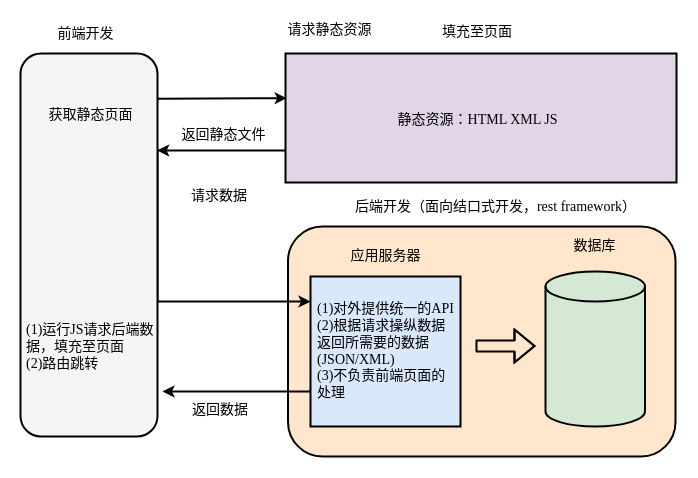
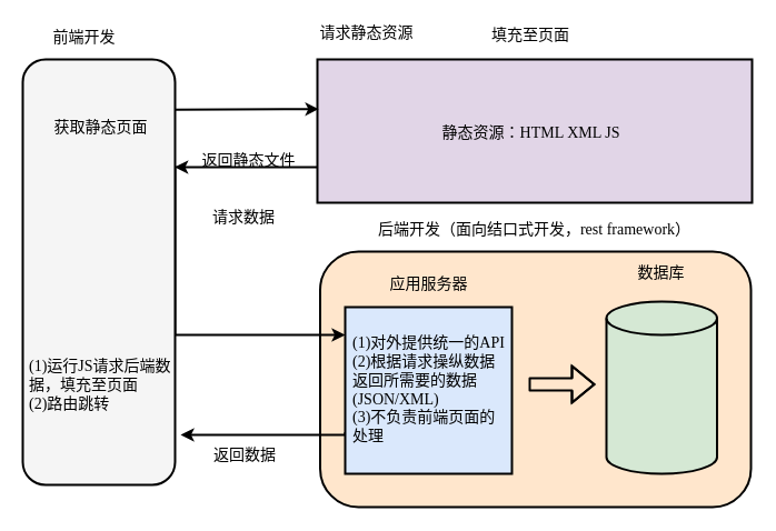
  <mxCell id="0" />
  <mxCell id="1" parent="0" />
  <mxCell id="2" value="" style="rounded=1;whiteSpace=wrap;html=1;strokeWidth=2;fontSize=14;fillColor=#ffe6cc;fontFamily=Lucida Console;" vertex="1" parent="1"><mxGeometry x="287.5" y="226" width="387.5" height="230" as="geometry" /></mxCell>
  <mxCell id="3" style="edgeStyle=orthogonalEdgeStyle;rounded=0;orthogonalLoop=1;jettySize=auto;html=1;exitX=1;exitY=0.25;exitDx=0;exitDy=0;entryX=0;entryY=0.167;entryDx=0;entryDy=0;entryPerimeter=0;strokeWidth=2;fontSize=14;fontFamily=Lucida Console;" edge="1" parent="1" source="4" target="7"><mxGeometry relative="1" as="geometry"><Array as="points"><mxPoint x="155" y="301" /><mxPoint x="155" y="301" /></Array></mxGeometry></mxCell>
  <mxCell id="4" value="" style="rounded=1;whiteSpace=wrap;html=1;strokeWidth=2;fillColor=#f5f5f5;fontColor=#333333;fontFamily=Lucida Console;" vertex="1" parent="1"><mxGeometry x="20" y="53" width="137" height="383" as="geometry" /></mxCell>
- <mxCell id="5" value="前端开发" style="text;html=1;strokeColor=none;fillColor=none;align=center;verticalAlign=middle;whiteSpace=wrap;rounded=0;strokeWidth=1;fontSize=14;fontFamily=Lucida Console;" vertex="1" parent="1"><mxGeometry x="43" y="24" width="85" height="20" as="geometry" /></mxCell>
+ <mxCell id="5" value="前端开发" style="text;html=1;strokeColor=none;fillColor=none;align=center;verticalAlign=middle;whiteSpace=wrap;rounded=0;strokeWidth=1;fontSize=14;fontFamily=Lucida Console;" vertex="1" parent="1"><mxGeometry x="33" y="24" width="85" height="20" as="geometry" /></mxCell>
  <mxCell id="6" style="edgeStyle=orthogonalEdgeStyle;rounded=0;orthogonalLoop=1;jettySize=auto;html=1;exitX=0;exitY=0.75;exitDx=0;exitDy=0;strokeWidth=2;fontSize=14;fontFamily=Lucida Console;" edge="1" parent="1" source="7"><mxGeometry relative="1" as="geometry"><mxPoint x="162" y="391" as="targetPoint" /><Array as="points"><mxPoint x="310" y="391" /></Array></mxGeometry></mxCell>
  <mxCell id="7" value="" style="rounded=0;whiteSpace=wrap;html=1;strokeWidth=2;fontSize=14;fillColor=#dae8fc;fontFamily=Lucida Console;" vertex="1" parent="1"><mxGeometry x="310" y="276" width="150" height="150" as="geometry" /></mxCell>
  <mxCell id="8" value="应用服务器" style="text;html=1;strokeColor=none;fillColor=none;align=center;verticalAlign=middle;whiteSpace=wrap;rounded=0;strokeWidth=1;fontSize=14;fontFamily=Lucida Console;" vertex="1" parent="1"><mxGeometry x="342.5" y="246" width="85" height="20" as="geometry" /></mxCell>
  <mxCell id="9" value="" style="shape=cylinder3;whiteSpace=wrap;html=1;boundedLbl=1;backgroundOutline=1;size=15;strokeWidth=2;fontSize=14;fillColor=#d5e8d4;fontFamily=Lucida Console;" vertex="1" parent="1"><mxGeometry x="545" y="271" width="99.5" height="155" as="geometry" /></mxCell>
  <mxCell id="10" value="数据库" style="text;html=1;strokeColor=none;fillColor=none;align=center;verticalAlign=middle;whiteSpace=wrap;rounded=0;strokeWidth=1;fontSize=14;fontFamily=Lucida Console;" vertex="1" parent="1"><mxGeometry x="552.25" y="236" width="85" height="20" as="geometry" /></mxCell>
  <mxCell id="11" value="请求数据" style="text;html=1;strokeColor=none;fillColor=none;align=center;verticalAlign=middle;whiteSpace=wrap;rounded=0;fontSize=14;fontFamily=Lucida Console;" vertex="1" parent="1"><mxGeometry x="174" y="186" width="90" height="20" as="geometry" /></mxCell>
  <mxCell id="12" value="返回数据" style="text;html=1;strokeColor=none;fillColor=none;align=left;verticalAlign=middle;whiteSpace=wrap;rounded=0;fontSize=14;perimeterSpacing=0;spacingBottom=0;fontFamily=Lucida Console;" vertex="1" parent="1"><mxGeometry x="190.25" y="394" width="66" height="32" as="geometry" /></mxCell>
- <mxCell id="13" value="后端开发（面向结口式开发，rest framework）" style="text;html=1;strokeColor=none;fillColor=none;align=center;verticalAlign=middle;whiteSpace=wrap;rounded=0;strokeWidth=1;fontSize=14;fontFamily=Lucida Console;" vertex="1" parent="1"><mxGeometry x="321.88" y="197" width="347.25" height="20" as="geometry" /></mxCell>
+ <mxCell id="13" value="后端开发（面向结口式开发，rest framework）" style="text;html=1;strokeColor=none;fillColor=none;align=center;verticalAlign=middle;whiteSpace=wrap;rounded=0;strokeWidth=1;fontSize=14;fontFamily=Lucida Console;" vertex="1" parent="1"><mxGeometry x="306.88" y="197" width="347.25" height="20" as="geometry" /></mxCell>
  <mxCell id="14" value="(1)对外提供统一的API&lt;br&gt;(2)根据请求操纵数据返回所需要的数据(JSON/XML)&lt;br&gt;(3)不负责前端页面的处理" style="text;html=1;strokeColor=none;fillColor=none;align=left;verticalAlign=middle;whiteSpace=wrap;rounded=0;fontSize=14;spacingTop=0;fontFamily=Lucida Console;" vertex="1" parent="1"><mxGeometry x="315" y="291" width="140" height="120" as="geometry" /></mxCell>
  <mxCell id="15" value="" style="shape=flexArrow;endArrow=classic;html=1;strokeWidth=2;fontFamily=Lucida Console;fontSize=14;" edge="1" parent="1"><mxGeometry width="50" height="50" relative="1" as="geometry"><mxPoint x="475" y="345.5" as="sourcePoint" /><mxPoint x="535" y="345.5" as="targetPoint" /><Array as="points"><mxPoint x="508" y="345.5" /></Array></mxGeometry></mxCell>
  <mxCell id="16" value="获取静态页面" style="text;html=1;strokeColor=none;fillColor=none;align=center;verticalAlign=middle;whiteSpace=wrap;rounded=0;fontFamily=Lucida Console;fontSize=14;" vertex="1" parent="1"><mxGeometry x="32.5" y="95" width="115" height="39" as="geometry" /></mxCell>
  <mxCell id="17" style="edgeStyle=orthogonalEdgeStyle;rounded=0;orthogonalLoop=1;jettySize=auto;html=1;exitX=0;exitY=0.75;exitDx=0;exitDy=0;strokeWidth=2;fontFamily=Lucida Console;fontSize=14;fontColor=#000000;" edge="1" parent="1" source="18"><mxGeometry relative="1" as="geometry"><mxPoint x="156.667" y="150" as="targetPoint" /><Array as="points"><mxPoint x="157" y="150" /><mxPoint x="157" y="150" /></Array></mxGeometry></mxCell>
  <mxCell id="18" value="" style="rounded=0;whiteSpace=wrap;html=1;strokeWidth=2;fontFamily=Lucida Console;fontSize=14;align=left;fillColor=#e1d5e7;" vertex="1" parent="1"><mxGeometry x="285" y="53" width="391" height="129" as="geometry" /></mxCell>
  <mxCell id="19" value="静态资源：HTML XML JS" style="text;html=1;strokeColor=none;fillColor=none;align=center;verticalAlign=middle;whiteSpace=wrap;rounded=0;fontFamily=Lucida Console;fontSize=14;fontColor=#000000;" vertex="1" parent="1"><mxGeometry x="359" y="95" width="237" height="50" as="geometry" /></mxCell>
  <mxCell id="20" value="填充至页面" style="text;html=1;strokeColor=none;fillColor=none;align=center;verticalAlign=middle;whiteSpace=wrap;rounded=0;strokeWidth=1;fontSize=14;fontFamily=Lucida Console;" vertex="1" parent="1"><mxGeometry x="414.38" y="20" width="126.25" height="24" as="geometry" /></mxCell>
  <mxCell id="21" value="" style="endArrow=classic;html=1;strokeWidth=2;fontFamily=Lucida Console;fontSize=14;fontColor=#000000;exitX=0.997;exitY=0.118;exitDx=0;exitDy=0;exitPerimeter=0;entryX=0.003;entryY=0.346;entryDx=0;entryDy=0;entryPerimeter=0;" edge="1" parent="1" source="4" target="18"><mxGeometry width="50" height="50" relative="1" as="geometry"><mxPoint x="186" y="119" as="sourcePoint" /><mxPoint x="279" y="97" as="targetPoint" /></mxGeometry></mxCell>
  <mxCell id="22" value="请求静态资源" style="text;html=1;strokeColor=none;fillColor=none;align=center;verticalAlign=middle;whiteSpace=wrap;rounded=0;fontFamily=Lucida Console;fontSize=14;fontColor=#000000;" vertex="1" parent="1"><mxGeometry x="278.5" y="20" width="101" height="20" as="geometry" /></mxCell>
- <mxCell id="23" value="返回静态文件" style="text;html=1;strokeColor=none;fillColor=none;align=center;verticalAlign=middle;whiteSpace=wrap;rounded=0;fontFamily=Lucida Console;fontSize=14;fontColor=#000000;" vertex="1" parent="1"><mxGeometry x="172.75" y="125" width="101" height="20" as="geometry" /></mxCell>
+ <mxCell id="23" value="返回静态文件" style="text;html=1;strokeColor=none;fillColor=none;align=center;verticalAlign=middle;whiteSpace=wrap;rounded=0;fontFamily=Lucida Console;fontSize=14;fontColor=#000000;" vertex="1" parent="1"><mxGeometry x="172.75" y="135" width="101" height="20" as="geometry" /></mxCell>
  <mxCell id="24" value="(1)运行JS请求后端数据，填充至页面&lt;br&gt;(2)路由跳转" style="text;html=1;strokeColor=none;fillColor=none;align=left;verticalAlign=middle;whiteSpace=wrap;rounded=0;fontFamily=Lucida Console;fontSize=14;fontColor=#000000;" vertex="1" parent="1"><mxGeometry x="23.5" y="318" width="131.5" height="57" as="geometry" /></mxCell>
